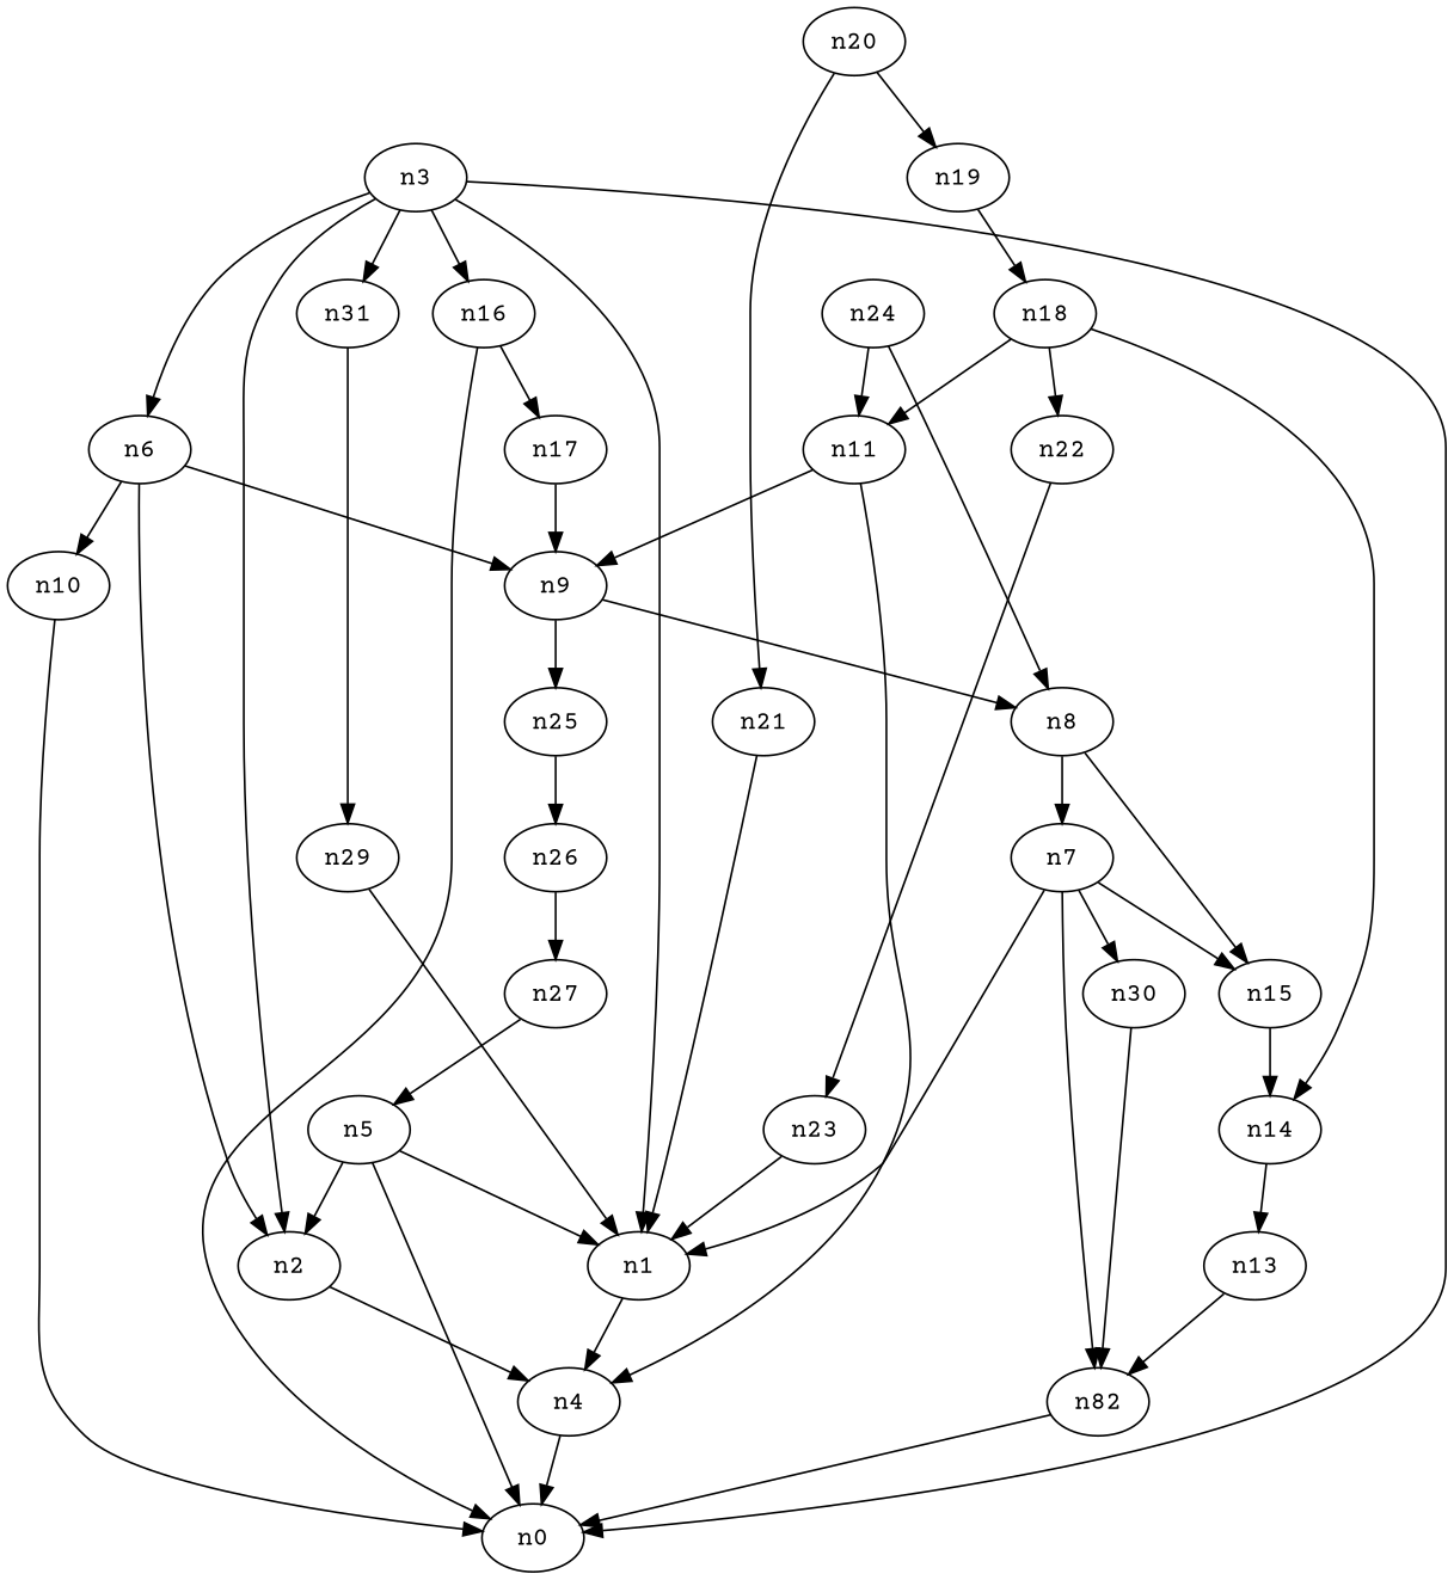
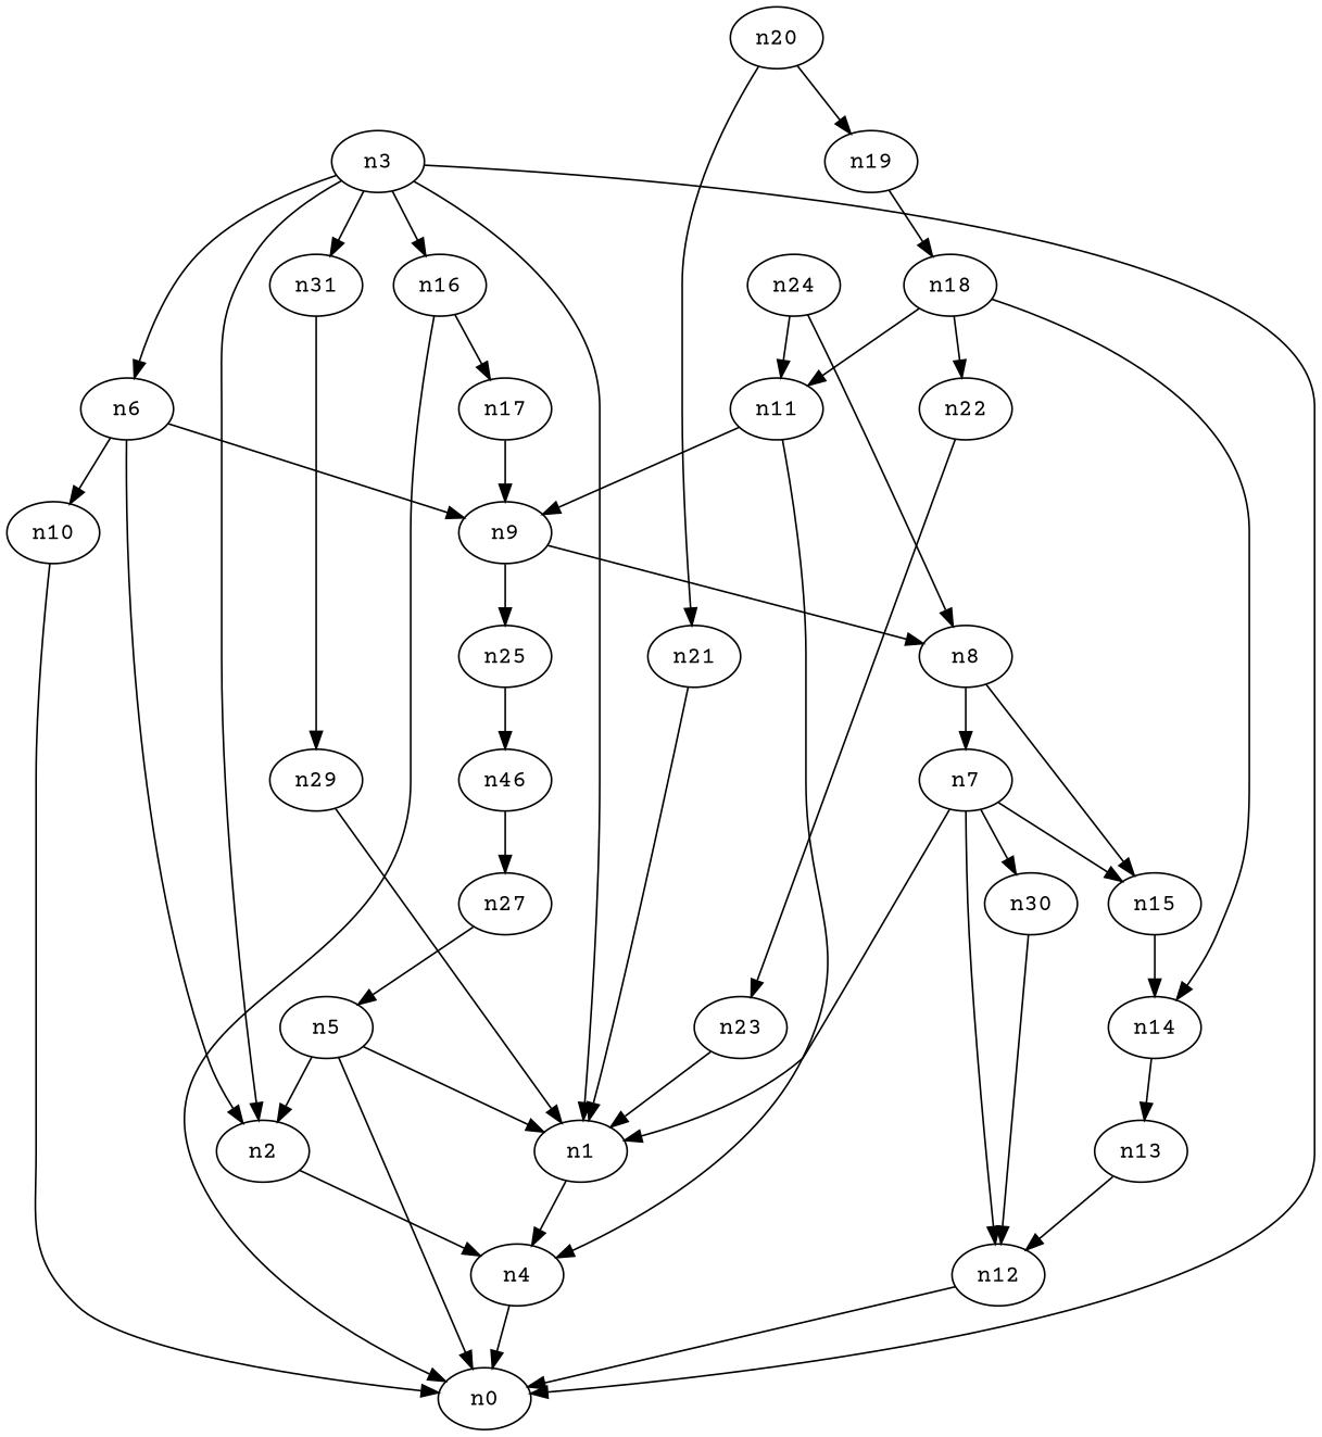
  digraph {
    fontname="Courier Prime"
    node [fontname="Courier Prime"]
    edge [fontname="Courier Prime"]
    n1
    n4
    n0
    n2
    n3
    n6
    n16
    n31
    n9
    n10
    n17
    n29
    n8
    n25
    n5
    n7
    n15
-   n26
-   n12 [label=n82]
+   n26 [label=n46]
+   n12
    n30
    n14
    n13
    n27
    n11
    n18
    n22
    n23
    n19
    n20
    n21
    n24
    n1 -> n4
    n4 -> n0
    n2 -> n4
    n3 -> n1
    n3 -> n0
    n3 -> n2
    n3 -> n6
    n3 -> n16
    n3 -> n31
    n6 -> n2
    n6 -> n9
    n6 -> n10
    n16 -> n0
    n16 -> n17
    n31 -> n29
    n9 -> n8
    n9 -> n25
    n10 -> n0
    n17 -> n9
    n29 -> n1
    n8 -> n7
    n8 -> n15
    n25 -> n26
    n5 -> n1
    n5 -> n0
    n5 -> n2
    n7 -> n1
    n7 -> n15
    n7 -> n12
    n7 -> n30
    n15 -> n14
    n26 -> n27
    n12 -> n0
    n30 -> n12
    n14 -> n13
    n13 -> n12
    n27 -> n5
    n11 -> n4
    n11 -> n9
    n18 -> n14
    n18 -> n11
    n18 -> n22
    n22 -> n23
    n23 -> n1
    n19 -> n18
    n20 -> n19
    n20 -> n21
    n21 -> n1
    n24 -> n8
    n24 -> n11
  }
